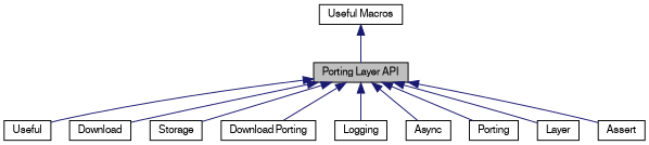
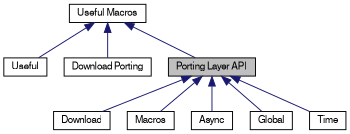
  digraph {
    rankdir=TB
    node [color=black fontname=FreeSans fontsize=10 shape=record]
    edge [color=midnightblue dir=back fontname=FreeSans fontsize=10 labelfontname=FreeSans labelfontsize=10 shape=plaintext style=solid]
    n1 [height=0.2 label=Useful width=0.4]
    n2 [height=0.2 label=Download width=0.4]
-   n3 [height=0.2 label=Storage width=0.4]
+   n3 [height=0.2 label=Macros width=0.4]
    n4 [height=0.2 label="Download Porting" width=0.4]
    n5 [height=0.2 label="Useful Macros" width=0.4]
    n6 [fillcolor=grey75 fontcolor=black height=0.2 label="Porting Layer API" style=filled width=0.4]
-   n7 [height=0.2 label=Logging width=0.4]
    n8 [height=0.2 label=Async width=0.4]
-   n9 [height=0.2 label=Porting width=0.4]
-   n10 [height=0.2 label=Layer width=0.4]
-   n11 [height=0.2 label=Assert width=0.4]
+   n9 [height=0.2 label=Global width=0.4]
+   n10 [height=0.2 label=Time width=0.4]
    n5 -> n6
-   n6 -> n1
+   n5 -> n1
    n6 -> n2
    n6 -> n3
-   n6 -> n4
-   n6 -> n7
+   n5 -> n4
    n6 -> n8
    n6 -> n9
    n6 -> n10
-   n6 -> n11
  }
